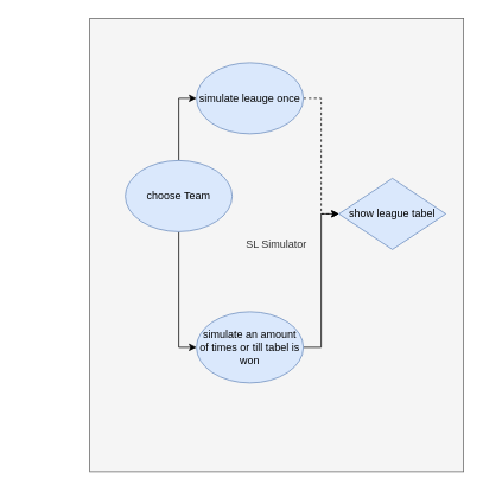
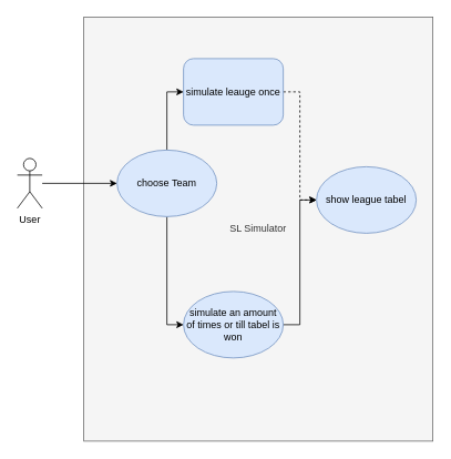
  <mxCell id="0" />
  <mxCell id="1" parent="0" />
  <mxCell id="2" value="SL Simulator" style="rounded=0;whiteSpace=wrap;html=1;align=center;fillColor=#f5f5f5;strokeColor=#666666;fontColor=#333333;" parent="1" vertex="1"><mxGeometry x="100" y="20" width="420" height="510" as="geometry" /></mxCell>
+ <mxCell id="3" style="edgeStyle=orthogonalEdgeStyle;rounded=0;orthogonalLoop=1;jettySize=auto;html=1;entryX=0;entryY=0.5;entryDx=0;entryDy=0;" parent="1" source="4" target="7" edge="1"><mxGeometry relative="1" as="geometry" /></mxCell>
+ <mxCell id="4" value="User" style="shape=umlActor;verticalLabelPosition=bottom;verticalAlign=top;html=1;outlineConnect=0;" parent="1" vertex="1"><mxGeometry x="20" y="190" width="30" height="60" as="geometry" /></mxCell>
  <mxCell id="5" style="edgeStyle=orthogonalEdgeStyle;rounded=0;orthogonalLoop=1;jettySize=auto;html=1;" edge="1" parent="1" source="7" target="9"><mxGeometry relative="1" as="geometry"><Array as="points"><mxPoint x="200" y="110" /></Array></mxGeometry></mxCell>
  <mxCell id="6" style="edgeStyle=orthogonalEdgeStyle;rounded=0;orthogonalLoop=1;jettySize=auto;html=1;entryX=0;entryY=0.5;entryDx=0;entryDy=0;" edge="1" parent="1" source="7" target="11"><mxGeometry relative="1" as="geometry" /></mxCell>
  <mxCell id="7" value="choose Team" style="ellipse;whiteSpace=wrap;html=1;fillColor=#dae8fc;strokeColor=#6c8ebf;" parent="1" vertex="1"><mxGeometry x="140" y="180" width="120" height="80" as="geometry" /></mxCell>
  <mxCell id="8" style="edgeStyle=orthogonalEdgeStyle;rounded=0;orthogonalLoop=1;jettySize=auto;html=1;entryX=0;entryY=0.5;entryDx=0;entryDy=0;dashed=1;" edge="1" parent="1" source="9" target="12"><mxGeometry relative="1" as="geometry" /></mxCell>
- <mxCell id="9" value="simulate leauge once" style="ellipse;whiteSpace=wrap;html=1;fillColor=#dae8fc;strokeColor=#6c8ebf;" vertex="1" parent="1"><mxGeometry x="220" y="70" width="120" height="80" as="geometry" /></mxCell>
+ <mxCell id="9" value="simulate leauge once" style="whiteSpace=wrap;html=1;fillColor=#dae8fc;strokeColor=#6c8ebf;rounded=1;" vertex="1" parent="1"><mxGeometry x="220" y="70" width="120" height="80" as="geometry" /></mxCell>
  <mxCell id="10" style="edgeStyle=orthogonalEdgeStyle;rounded=0;orthogonalLoop=1;jettySize=auto;html=1;entryX=0;entryY=0.5;entryDx=0;entryDy=0;" edge="1" parent="1" source="11" target="12"><mxGeometry relative="1" as="geometry" /></mxCell>
  <mxCell id="11" value="simulate an amount of times or till tabel is won" style="ellipse;whiteSpace=wrap;html=1;fillColor=#dae8fc;strokeColor=#6c8ebf;" vertex="1" parent="1"><mxGeometry x="220" y="350" width="120" height="80" as="geometry" /></mxCell>
- <mxCell id="12" value="show league tabel" style="rhombus;whiteSpace=wrap;html=1;fillColor=#dae8fc;strokeColor=#6c8ebf;" vertex="1" parent="1"><mxGeometry x="380" y="200" width="120" height="80" as="geometry" /></mxCell>
+ <mxCell id="12" value="show league tabel" style="ellipse;whiteSpace=wrap;html=1;fillColor=#dae8fc;strokeColor=#6c8ebf;" vertex="1" parent="1"><mxGeometry x="380" y="200" width="120" height="80" as="geometry" /></mxCell>
